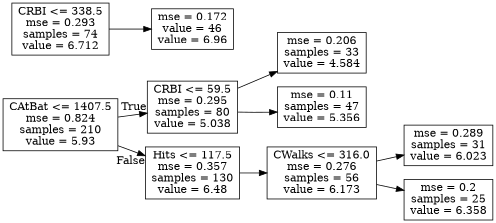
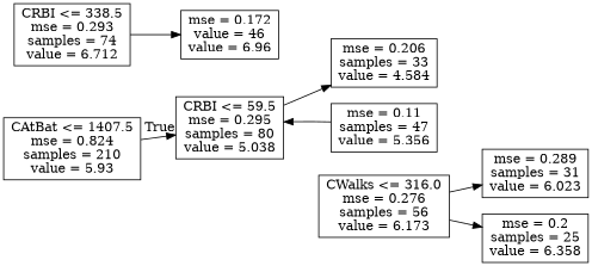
  digraph {
    rankdir=LR
    node [shape=box]
    n1 [label="CAtBat <= 1407.5\nmse = 0.824\nsamples = 210\nvalue = 5.93"]
    n2 [label="CRBI <= 59.5\nmse = 0.295\nsamples = 80\nvalue = 5.038"]
-   n3 [label="Hits <= 117.5\nmse = 0.357\nsamples = 130\nvalue = 6.48"]
    n4 [label="mse = 0.206\nsamples = 33\nvalue = 4.584"]
    n5 [label="mse = 0.11\nsamples = 47\nvalue = 5.356"]
    n6 [label="CWalks <= 316.0\nmse = 0.276\nsamples = 56\nvalue = 6.173"]
    n7 [label="mse = 0.289\nsamples = 31\nvalue = 6.023"]
    n8 [label="mse = 0.2\nsamples = 25\nvalue = 6.358"]
    n9 [label="CRBI <= 338.5\nmse = 0.293\nsamples = 74\nvalue = 6.712"]
    n10 [label="mse = 0.172\nvalue = 46\nvalue = 6.96"]
    n1 -> n2 [headlabel=True labelangle=45 labeldistance=2.5]
-   n1 -> n3 [headlabel=False labelangle=-45 labeldistance=2.5]
    n2 -> n4
-   n2 -> n5
-   n3 -> n6
+   n5 -> n2
    n6 -> n7
    n6 -> n8
    n9 -> n10
  }
